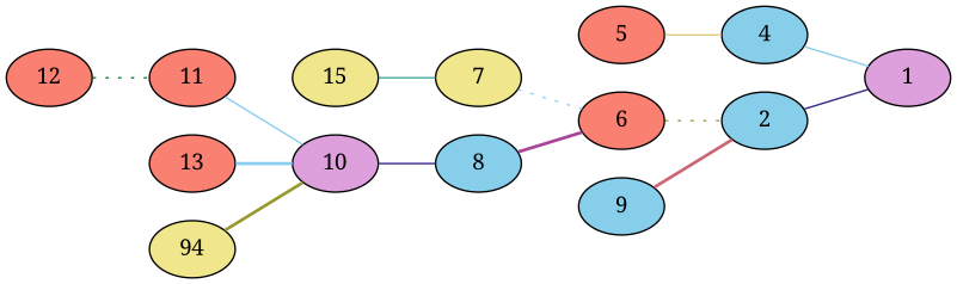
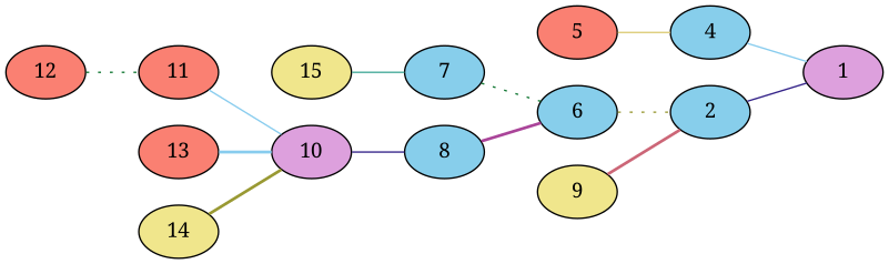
  graph {
    fontname="Noto Serif"
    rankdir=LR
    node [fillcolor=salmon fontname="Noto Serif" style=filled]
    edge [color="#88CCEE" fontname="Noto Serif" style=solid]
    2 [fillcolor=skyblue]
    1 [fillcolor=plum]
    4 [fillcolor=skyblue]
    5
-   6
-   7 [fillcolor=khaki]
+   6 [fillcolor=skyblue]
+   7 [fillcolor=skyblue]
    8 [fillcolor=skyblue]
-   9 [fillcolor=skyblue]
+   9 [fillcolor=khaki]
    10 [fillcolor=plum]
    11
    12
    13
-   14 [fillcolor=khaki label=94]
+   14 [fillcolor=khaki]
    15 [fillcolor=khaki]
    2 -- 1 [color="#332288"]
    4 -- 1
    5 -- 4 [color="#DDCC77"]
    6 -- 2 [color="#999933" style=dotted]
-   7 -- 6 [style=dotted]
+   7 -- 6 [color="#117733" style=dotted]
    8 -- 6 [color="#AA4499" style=bold]
    9 -- 2 [color="#CC6677" style=bold]
    10 -- 8 [color="#332288"]
    11 -- 10
    12 -- 11 [color="#117733" style=dotted]
    13 -- 10 [style=bold]
    14 -- 10 [color="#999933" style=bold]
    15 -- 7 [color="#44AA99"]
  }
